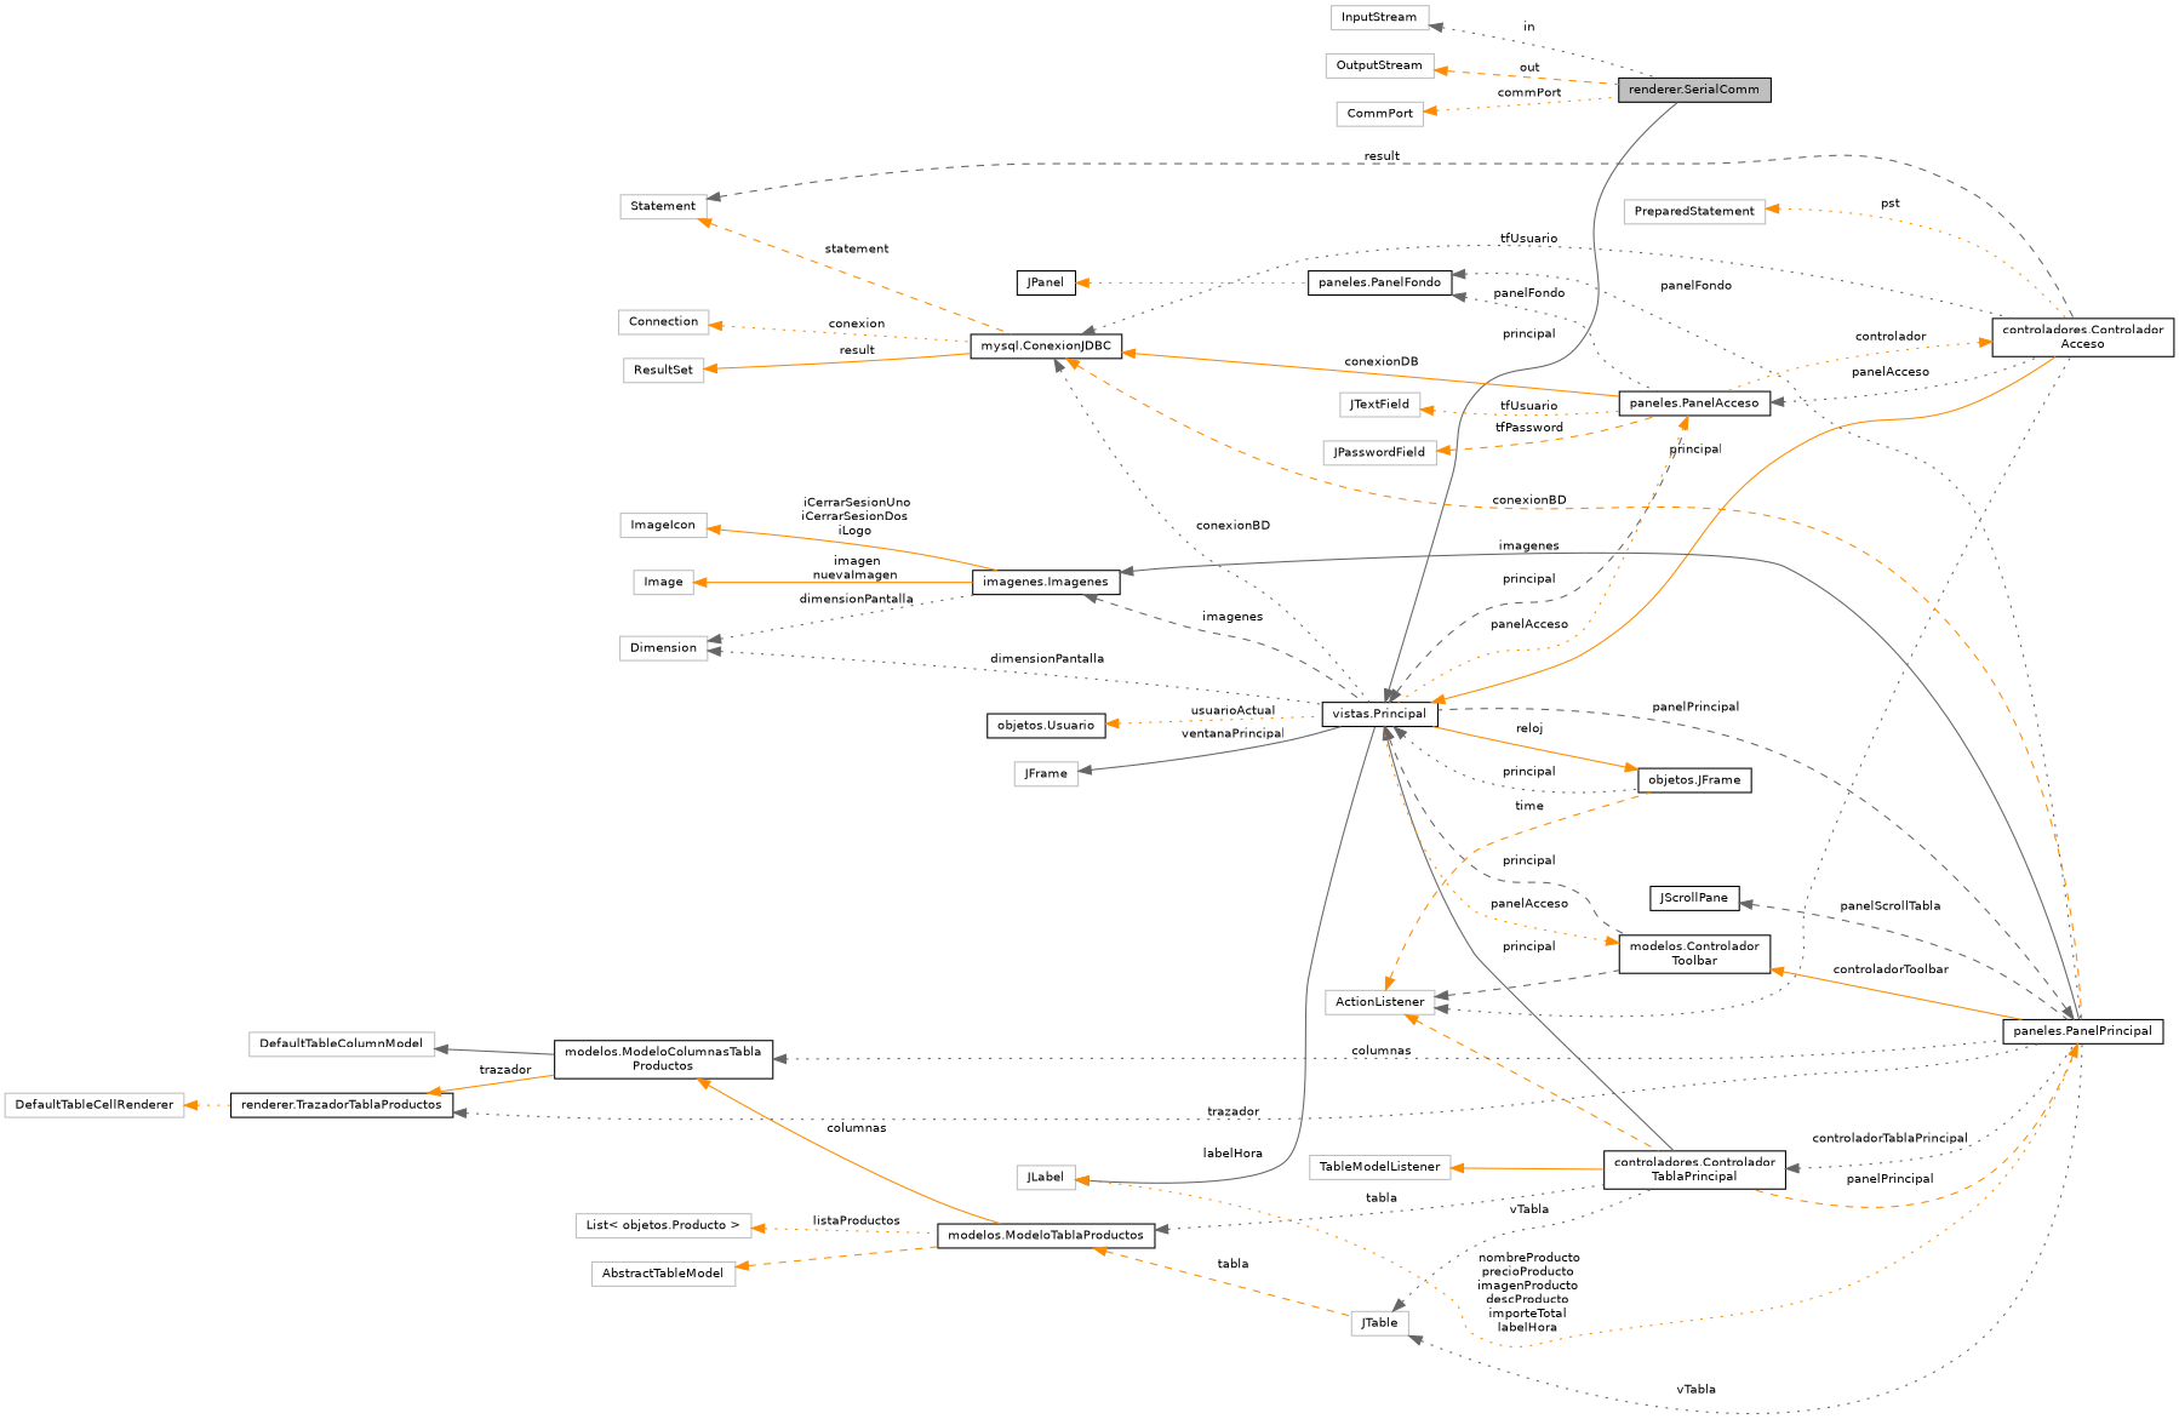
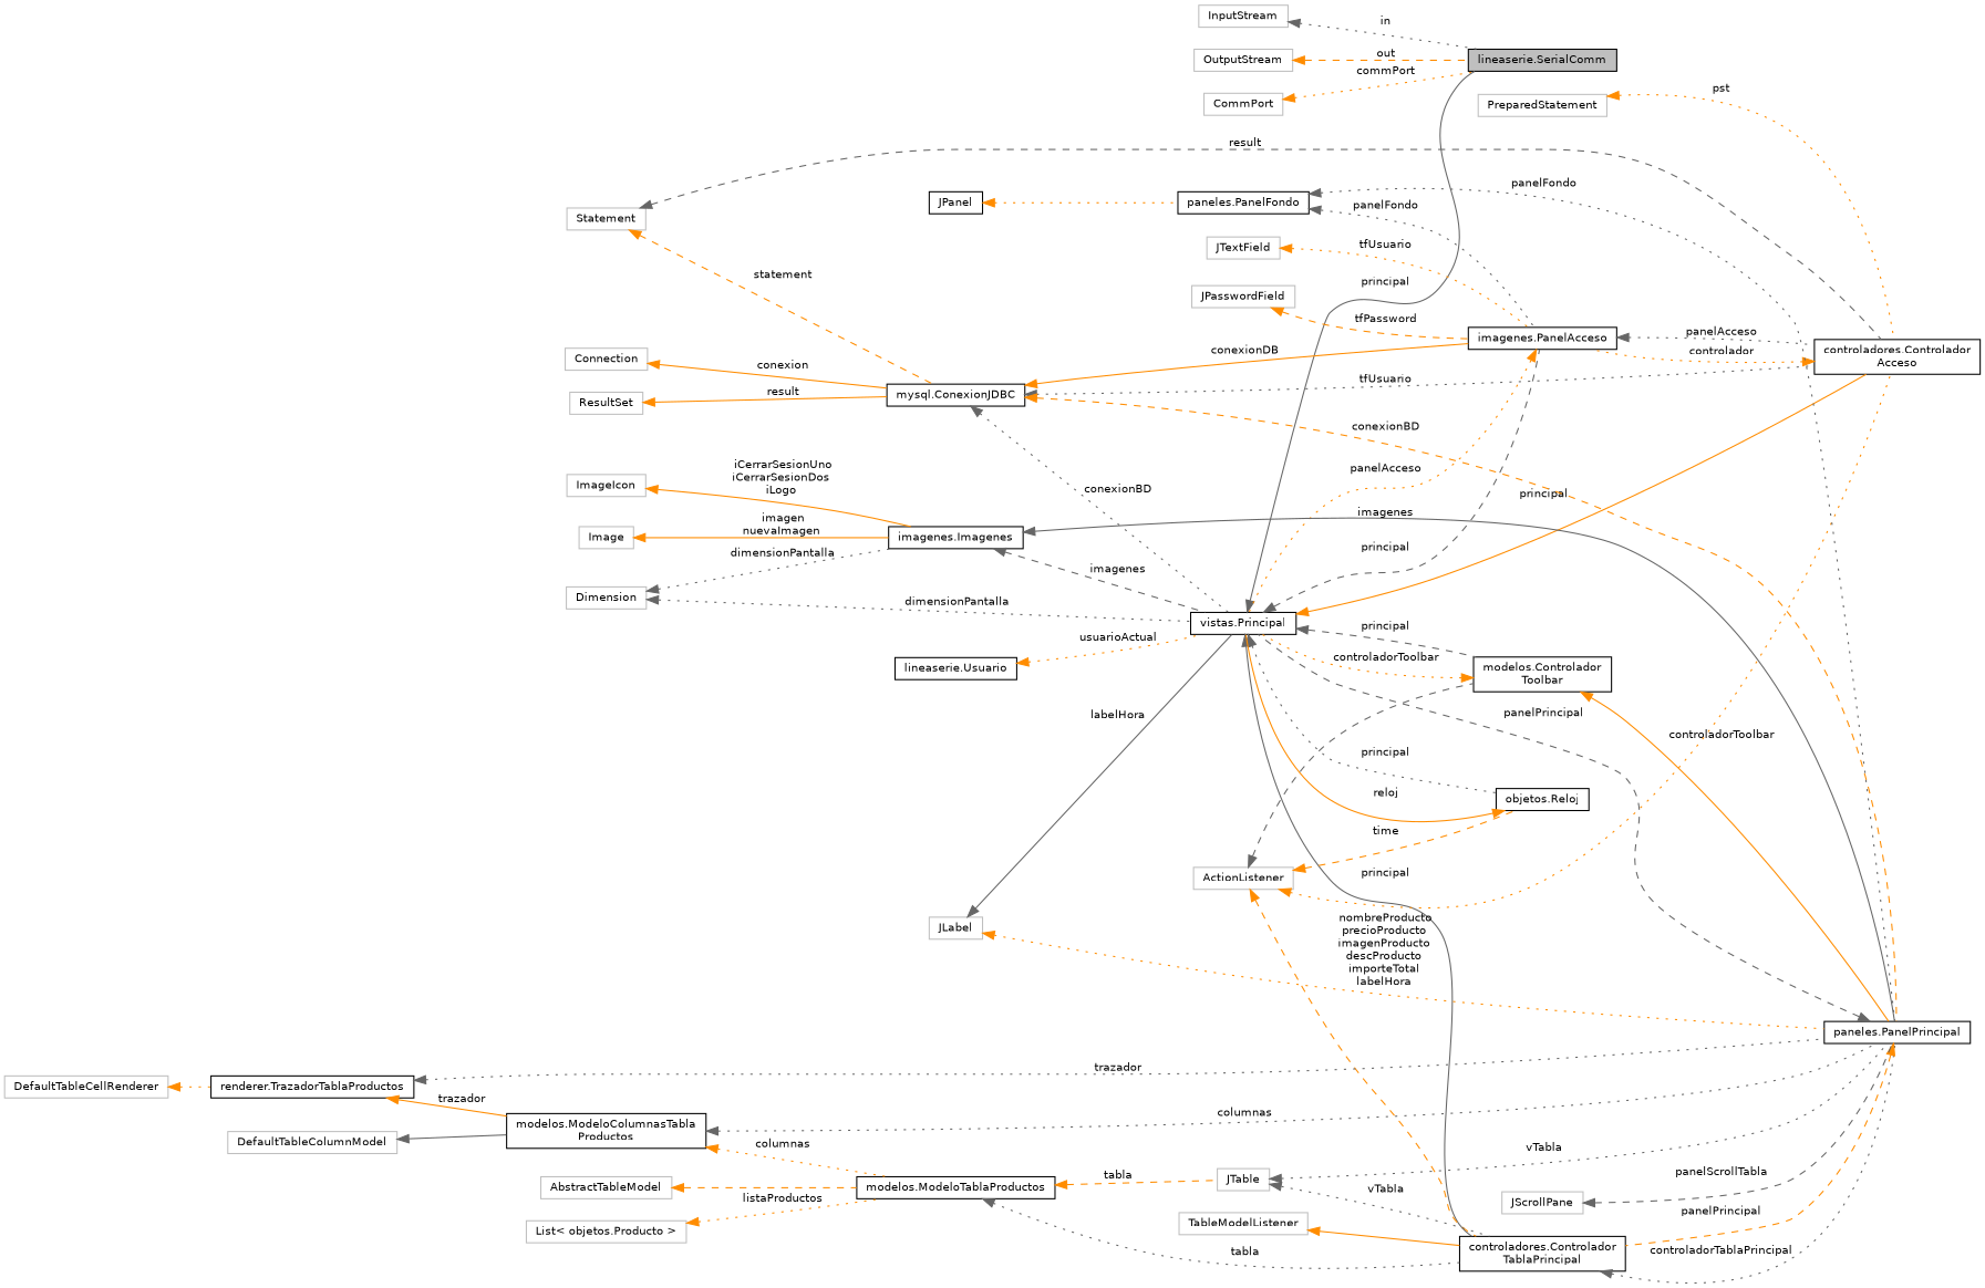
  digraph {
    rankdir=LR
    node [color=grey75 fillcolor=white fontname=Helvetica fontsize=10 shape=record style=filled]
    edge [color=darkorange dir=back fontname=Helvetica fontsize=10 labelfontname=Helvetica labelfontsize=10 style=dotted]
-   n1 [color=black fillcolor=grey75 fontcolor=black height=0.2 label="renderer.SerialComm" width=0.4]
+   n1 [color=black fillcolor=grey75 fontcolor=black height=0.2 label="lineaserie.SerialComm" width=0.4]
    n2 [height=0.2 label=InputStream width=0.4]
    n3 [height=0.2 label=OutputStream width=0.4]
    n4 [height=0.2 label=CommPort width=0.4]
    n5 [color=black height=0.2 label="vistas.Principal" width=0.4]
-   n6 [color=black height=0.2 label="objetos.JFrame" width=0.4]
+   n6 [color=black height=0.2 label="objetos.Reloj" width=0.4]
    n7 [color=black height=0.2 label="controladores.Controlador\lTablaPrincipal" width=0.4]
    n8 [color=black height=0.2 label="modelos.Controlador\lToolbar" width=0.4]
-   n9 [color=black height=0.2 label="paneles.PanelAcceso" width=0.4]
+   n9 [color=black height=0.2 label="imagenes.PanelAcceso" width=0.4]
    n10 [color=black height=0.2 label="controladores.Controlador\lAcceso" width=0.4]
    n11 [color=black height=0.2 label="paneles.PanelPrincipal" width=0.4]
    n12 [height=0.2 label=ActionListener width=0.4]
    n13 [height=0.2 label=TableModelListener width=0.4]
    n14 [height=0.2 label=JTable width=0.4]
    n15 [color=black height=0.2 label="modelos.ModeloTablaProductos" width=0.4]
    n16 [height=0.2 label=AbstractTableModel width=0.4]
    n17 [color=black height=0.2 label="modelos.ModeloColumnasTabla\lProductos" width=0.4]
    n18 [height=0.2 label=DefaultTableColumnModel width=0.4]
    n19 [color=black height=0.2 label="renderer.TrazadorTablaProductos" width=0.4]
    n20 [height=0.2 label=DefaultTableCellRenderer width=0.4]
    n21 [height=0.2 label="List\< objetos.Producto \>" width=0.4]
    n22 [color=black height=0.2 label="mysql.ConexionJDBC" width=0.4]
    n23 [height=0.2 label=Statement width=0.4]
    n24 [height=0.2 label=Connection width=0.4]
    n25 [height=0.2 label=ResultSet width=0.4]
    n26 [color=black height=0.2 label="paneles.PanelFondo" width=0.4]
    n27 [color=black height=0.2 label=JPanel width=0.4]
    n28 [height=0.2 label=JLabel width=0.4]
    n29 [color=black height=0.2 label="imagenes.Imagenes" width=0.4]
    n30 [height=0.2 label=ImageIcon width=0.4]
    n31 [height=0.2 label=Image width=0.4]
    n32 [height=0.2 label=Dimension width=0.4]
-   n33 [color=black height=0.2 label=JScrollPane width=0.4]
-   n34 [color=black height=0.2 label="objetos.Usuario" width=0.4]
-   n35 [height=0.2 label=JFrame width=0.4]
+   n33 [height=0.2 label=JScrollPane width=0.4]
+   n34 [color=black height=0.2 label="lineaserie.Usuario" width=0.4]
    n36 [height=0.2 label=JTextField width=0.4]
    n37 [height=0.2 label=JPasswordField width=0.4]
    n38 [height=0.2 label=PreparedStatement width=0.4]
    n2 -> n1 [color=gray40 label=" in"]
    n3 -> n1 [label=" out" style=dashed]
    n4 -> n1 [label=" commPort"]
    n5 -> n1 [color=gray40 label=" principal" style=solid]
    n5 -> n6 [color=gray40 label=" principal"]
    n5 -> n7 [color=gray40 label=" principal" style=solid]
    n5 -> n8 [color=gray40 label=" principal" style=dashed]
    n5 -> n9 [color=gray40 label=" principal" style=dashed]
    n5 -> n10 [label=" principal" style=solid]
    n6 -> n5 [label=" reloj" style=solid]
    n7 -> n11 [color=gray40 label=" controladorTablaPrincipal"]
-   n8 -> n5 [label=" panelAcceso"]
+   n8 -> n5 [label=" controladorToolbar"]
    n8 -> n11 [label=" controladorToolbar" style=solid]
    n9 -> n5 [label=" panelAcceso"]
    n9 -> n10 [color=gray40 label=" panelAcceso"]
    n10 -> n9 [label=" controlador"]
    n11 -> n5 [color=gray40 label=" panelPrincipal" style=dashed]
    n11 -> n7 [label=" panelPrincipal" style=dashed]
    n12 -> n6 [label=" time" style=dashed]
    n12 -> n7 [style=dashed]
    n12 -> n8 [color=gray40 style=dashed]
-   n12 -> n10 [color=gray40]
+   n12 -> n10
    n13 -> n7 [style=solid]
    n14 -> n7 [color=gray40 label=" vTabla"]
    n14 -> n11 [color=gray40 label=" vTabla"]
    n15 -> n7 [color=gray40 label=" tabla"]
    n15 -> n14 [label=" tabla" style=dashed]
    n16 -> n15 [style=dashed]
    n17 -> n11 [color=gray40 label=" columnas"]
-   n17 -> n15 [label=" columnas" style=solid]
+   n17 -> n15 [label=" columnas"]
    n18 -> n17 [color=gray40 style=solid]
    n19 -> n11 [color=gray40 label=" trazador"]
    n19 -> n17 [label=" trazador" style=solid]
    n20 -> n19
    n21 -> n15 [label=" listaProductos"]
    n22 -> n5 [color=gray40 label=" conexionBD"]
    n22 -> n9 [label=" conexionDB" style=solid]
    n22 -> n10 [color=gray40 label=" tfUsuario"]
    n22 -> n11 [label=" conexionBD" style=dashed]
    n23 -> n10 [color=gray40 label=" result" style=dashed]
    n23 -> n22 [label=" statement" style=dashed]
-   n24 -> n22 [label=" conexion"]
+   n24 -> n22 [label=" conexion" style=solid]
    n25 -> n22 [label=" result" style=solid]
    n26 -> n9 [color=gray40 label=" panelFondo"]
    n26 -> n11 [color=gray40 label=" panelFondo"]
    n27 -> n26
    n28 -> n5 [color=gray40 label=" labelHora" style=solid]
    n28 -> n11 [label=" nombreProducto\nprecioProducto\nimagenProducto\ndescProducto\nimporteTotal\nlabelHora"]
    n29 -> n5 [color=gray40 label=" imagenes" style=dashed]
    n29 -> n11 [color=gray40 label=" imagenes" style=solid]
    n30 -> n29 [label=" iCerrarSesionUno\niCerrarSesionDos\niLogo" style=solid]
    n31 -> n29 [label=" imagen\nnuevaImagen" style=solid]
    n32 -> n5 [color=gray40 label=" dimensionPantalla"]
    n32 -> n29 [color=gray40 label=" dimensionPantalla"]
    n33 -> n11 [color=gray40 label=" panelScrollTabla" style=dashed]
    n34 -> n5 [label=" usuarioActual"]
-   n35 -> n5 [color=gray40 label=" ventanaPrincipal" style=solid]
    n36 -> n9 [label=" tfUsuario"]
    n37 -> n9 [label=" tfPassword" style=dashed]
    n38 -> n10 [label=" pst"]
  }
